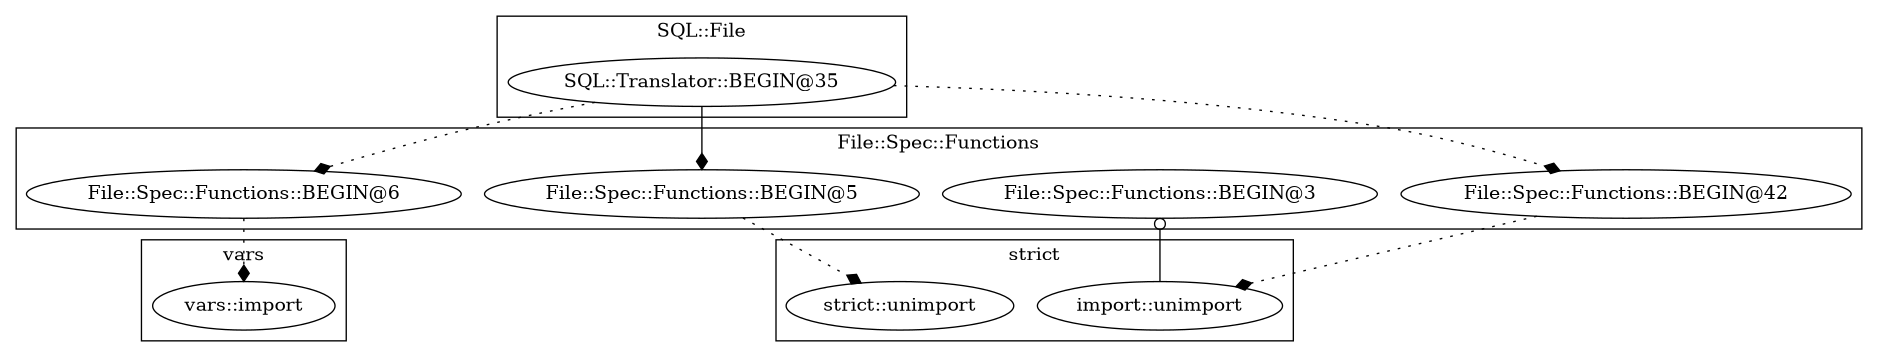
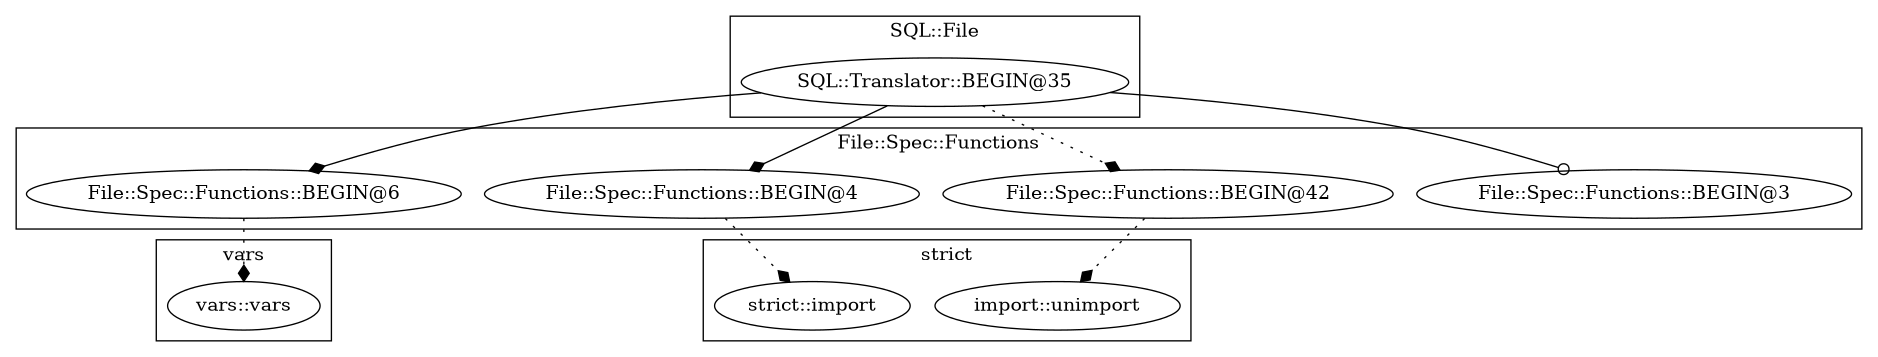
  digraph {
    edge [arrowhead=diamond style=dotted]
    "SQL::Translator::BEGIN@35"
    "File::Spec::Functions::BEGIN@3"
    "File::Spec::Functions::BEGIN@6"
    "File::Spec::Functions::BEGIN@42"
-   "File::Spec::Functions::BEGIN@4" [label="File::Spec::Functions::BEGIN@5"]
-   "vars::import"
-   "strict::import" [label="strict::unimport"]
+   "File::Spec::Functions::BEGIN@4"
+   "vars::import" [label="vars::vars"]
+   "strict::import"
    n8 [label="import::unimport"]
    subgraph cluster_1 {
      label="SQL::File"
      "SQL::Translator::BEGIN@35"
    }
    subgraph cluster_2 {
      label="File::Spec::Functions"
      "File::Spec::Functions::BEGIN@3"
      "File::Spec::Functions::BEGIN@6"
      "File::Spec::Functions::BEGIN@42"
      "File::Spec::Functions::BEGIN@4"
    }
    subgraph cluster_3 {
      label=vars
      "vars::import"
    }
    subgraph cluster_4 {
      label="strict"
      "strict::import"
      n8
    }
-   n8 -> "File::Spec::Functions::BEGIN@3" [arrowhead=odot style=solid]
-   "SQL::Translator::BEGIN@35" -> "File::Spec::Functions::BEGIN@6"
+   "SQL::Translator::BEGIN@35" -> "File::Spec::Functions::BEGIN@3" [arrowhead=odot style=solid]
+   "SQL::Translator::BEGIN@35" -> "File::Spec::Functions::BEGIN@6" [style=solid]
    "SQL::Translator::BEGIN@35" -> "File::Spec::Functions::BEGIN@42"
    "SQL::Translator::BEGIN@35" -> "File::Spec::Functions::BEGIN@4" [style=solid]
    "File::Spec::Functions::BEGIN@6" -> "vars::import"
    "File::Spec::Functions::BEGIN@42" -> n8
    "File::Spec::Functions::BEGIN@4" -> "strict::import"
  }
